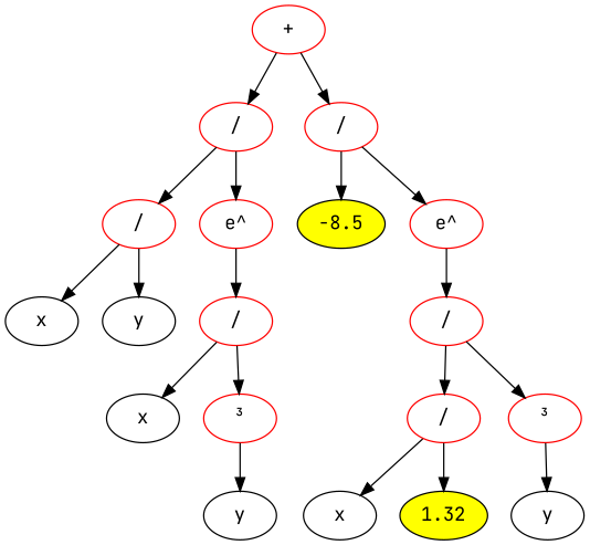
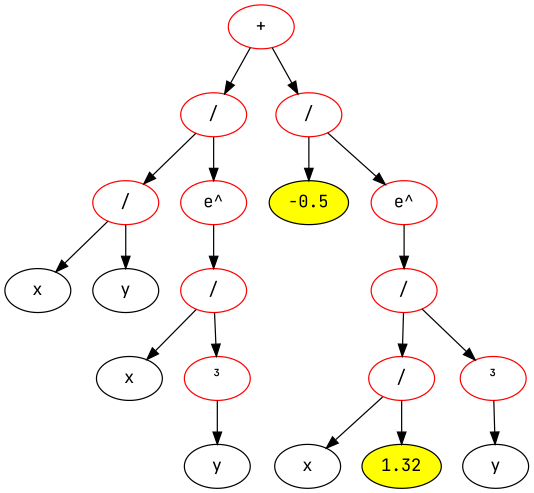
  digraph {
    fontname="JetBrains Mono"
    node [color=red fontname="JetBrains Mono"]
    edge [fontname="JetBrains Mono"]
    n1 [label="+"]
    n2 [label="/"]
    n3 [label="/"]
    n4 [label="/"]
    n5 [label="e^"]
    n6 [label=x color=""]
    n7 [label=y color=""]
    n8 [label="/"]
    n9 [label=x color=""]
    n10 [label="³"]
    n11 [label=y color=""]
-   n12 [fillcolor=yellow label=-8.5 style=filled color=""]
+   n12 [fillcolor=yellow label=-0.5 style=filled color=""]
    n13 [label="e^"]
    n14 [label="/"]
    n15 [label="/"]
    n16 [label="³"]
    n17 [label=x color=""]
    n18 [fillcolor=yellow label=1.32 style=filled color=""]
    n19 [label=y color=""]
    n1 -> n2
    n1 -> n3
    n2 -> n4
    n2 -> n5
    n3 -> n12
    n3 -> n13
    n4 -> n6
    n4 -> n7
    n5 -> n8
    n8 -> n9
    n8 -> n10
    n10 -> n11
    n13 -> n14
    n14 -> n15
    n14 -> n16
    n15 -> n17
    n15 -> n18
    n16 -> n19
  }
